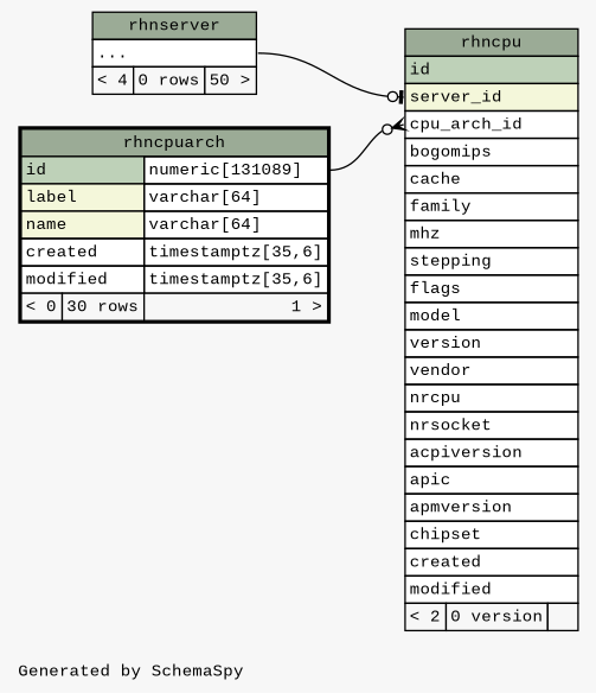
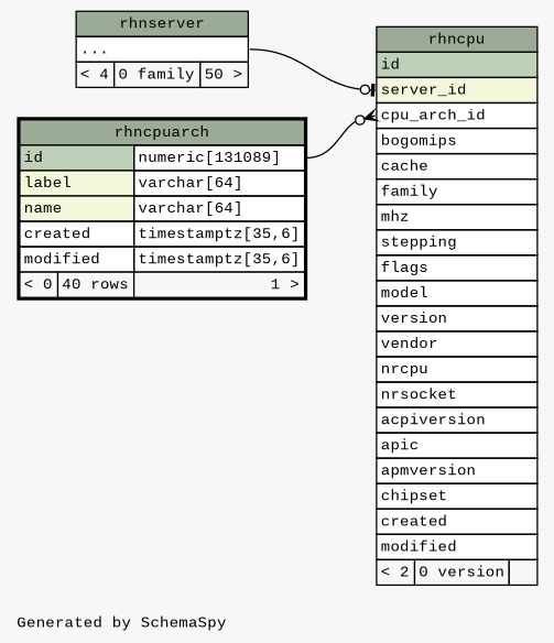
  digraph {
    bgcolor="#f7f7f7"
    fontname="Liberation Mono"
    fontsize=11
    label="\nGenerated by SchemaSpy"
    labeljust=l
    nodesep=0.18
    rankdir=RL
    ranksep=0.46
    node [fontname="Liberation Mono" fontsize=11 shape=plaintext]
    edge [arrowhead=none arrowsize=0.8 dir=back fontname="Liberation Mono"]
    n1 [label=<     <TABLE BORDER="0" CELLBORDER="1" CELLSPACING="0" BGCOLOR="#ffffff">       <TR><TD COLSPAN="3" BGCOLOR="#9bab96" ALIGN="CENTER">rhncpu</TD></TR>       <TR><TD PORT="id" COLSPAN="3" BGCOLOR="#bed1b8" ALIGN="LEFT">id</TD></TR>       <TR><TD PORT="server_id" COLSPAN="3" BGCOLOR="#f4f7da" ALIGN="LEFT">server_id</TD></TR>       <TR><TD PORT="cpu_arch_id" COLSPAN="3" ALIGN="LEFT">cpu_arch_id</TD></TR>       <TR><TD PORT="bogomips" COLSPAN="3" ALIGN="LEFT">bogomips</TD></TR>       <TR><TD PORT="cache" COLSPAN="3" ALIGN="LEFT">cache</TD></TR>       <TR><TD PORT="family" COLSPAN="3" ALIGN="LEFT">family</TD></TR>       <TR><TD PORT="mhz" COLSPAN="3" ALIGN="LEFT">mhz</TD></TR>       <TR><TD PORT="stepping" COLSPAN="3" ALIGN="LEFT">stepping</TD></TR>       <TR><TD PORT="flags" COLSPAN="3" ALIGN="LEFT">flags</TD></TR>       <TR><TD PORT="model" COLSPAN="3" ALIGN="LEFT">model</TD></TR>       <TR><TD PORT="version" COLSPAN="3" ALIGN="LEFT">version</TD></TR>       <TR><TD PORT="vendor" COLSPAN="3" ALIGN="LEFT">vendor</TD></TR>       <TR><TD PORT="nrcpu" COLSPAN="3" ALIGN="LEFT">nrcpu</TD></TR>       <TR><TD PORT="nrsocket" COLSPAN="3" ALIGN="LEFT">nrsocket</TD></TR>       <TR><TD PORT="acpiversion" COLSPAN="3" ALIGN="LEFT">acpiversion</TD></TR>       <TR><TD PORT="apic" COLSPAN="3" ALIGN="LEFT">apic</TD></TR>       <TR><TD PORT="apmversion" COLSPAN="3" ALIGN="LEFT">apmversion</TD></TR>       <TR><TD PORT="chipset" COLSPAN="3" ALIGN="LEFT">chipset</TD></TR>       <TR><TD PORT="created" COLSPAN="3" ALIGN="LEFT">created</TD></TR>       <TR><TD PORT="modified" COLSPAN="3" ALIGN="LEFT">modified</TD></TR>       <TR><TD ALIGN="LEFT" BGCOLOR="#f7f7f7">&lt; 2</TD><TD ALIGN="RIGHT" BGCOLOR="#f7f7f7">0 version</TD><TD ALIGN="RIGHT" BGCOLOR="#f7f7f7">  </TD></TR>     </TABLE>>]
-   n2 [label=<     <TABLE BORDER="2" CELLBORDER="1" CELLSPACING="0" BGCOLOR="#ffffff">       <TR><TD COLSPAN="3" BGCOLOR="#9bab96" ALIGN="CENTER">rhncpuarch</TD></TR>       <TR><TD PORT="id" COLSPAN="2" BGCOLOR="#bed1b8" ALIGN="LEFT">id</TD><TD PORT="id.type" ALIGN="LEFT">numeric[131089]</TD></TR>       <TR><TD PORT="label" COLSPAN="2" BGCOLOR="#f4f7da" ALIGN="LEFT">label</TD><TD PORT="label.type" ALIGN="LEFT">varchar[64]</TD></TR>       <TR><TD PORT="name" COLSPAN="2" BGCOLOR="#f4f7da" ALIGN="LEFT">name</TD><TD PORT="name.type" ALIGN="LEFT">varchar[64]</TD></TR>       <TR><TD PORT="created" COLSPAN="2" ALIGN="LEFT">created</TD><TD PORT="created.type" ALIGN="LEFT">timestamptz[35,6]</TD></TR>       <TR><TD PORT="modified" COLSPAN="2" ALIGN="LEFT">modified</TD><TD PORT="modified.type" ALIGN="LEFT">timestamptz[35,6]</TD></TR>       <TR><TD ALIGN="LEFT" BGCOLOR="#f7f7f7">&lt; 0</TD><TD ALIGN="RIGHT" BGCOLOR="#f7f7f7">30 rows</TD><TD ALIGN="RIGHT" BGCOLOR="#f7f7f7">1 &gt;</TD></TR>     </TABLE>>]
-   n3 [label=<     <TABLE BORDER="0" CELLBORDER="1" CELLSPACING="0" BGCOLOR="#ffffff">       <TR><TD COLSPAN="3" BGCOLOR="#9bab96" ALIGN="CENTER">rhnserver</TD></TR>       <TR><TD PORT="elipses" COLSPAN="3" ALIGN="LEFT">...</TD></TR>       <TR><TD ALIGN="LEFT" BGCOLOR="#f7f7f7">&lt; 4</TD><TD ALIGN="RIGHT" BGCOLOR="#f7f7f7">0 rows</TD><TD ALIGN="RIGHT" BGCOLOR="#f7f7f7">50 &gt;</TD></TR>     </TABLE>>]
+   n2 [label=<     <TABLE BORDER="2" CELLBORDER="1" CELLSPACING="0" BGCOLOR="#ffffff">       <TR><TD COLSPAN="3" BGCOLOR="#9bab96" ALIGN="CENTER">rhncpuarch</TD></TR>       <TR><TD PORT="id" COLSPAN="2" BGCOLOR="#bed1b8" ALIGN="LEFT">id</TD><TD PORT="id.type" ALIGN="LEFT">numeric[131089]</TD></TR>       <TR><TD PORT="label" COLSPAN="2" BGCOLOR="#f4f7da" ALIGN="LEFT">label</TD><TD PORT="label.type" ALIGN="LEFT">varchar[64]</TD></TR>       <TR><TD PORT="name" COLSPAN="2" BGCOLOR="#f4f7da" ALIGN="LEFT">name</TD><TD PORT="name.type" ALIGN="LEFT">varchar[64]</TD></TR>       <TR><TD PORT="created" COLSPAN="2" ALIGN="LEFT">created</TD><TD PORT="created.type" ALIGN="LEFT">timestamptz[35,6]</TD></TR>       <TR><TD PORT="modified" COLSPAN="2" ALIGN="LEFT">modified</TD><TD PORT="modified.type" ALIGN="LEFT">timestamptz[35,6]</TD></TR>       <TR><TD ALIGN="LEFT" BGCOLOR="#f7f7f7">&lt; 0</TD><TD ALIGN="RIGHT" BGCOLOR="#f7f7f7">40 rows</TD><TD ALIGN="RIGHT" BGCOLOR="#f7f7f7">1 &gt;</TD></TR>     </TABLE>>]
+   n3 [label=<     <TABLE BORDER="0" CELLBORDER="1" CELLSPACING="0" BGCOLOR="#ffffff">       <TR><TD COLSPAN="3" BGCOLOR="#9bab96" ALIGN="CENTER">rhnserver</TD></TR>       <TR><TD PORT="elipses" COLSPAN="3" ALIGN="LEFT">...</TD></TR>       <TR><TD ALIGN="LEFT" BGCOLOR="#f7f7f7">&lt; 4</TD><TD ALIGN="RIGHT" BGCOLOR="#f7f7f7">0 family</TD><TD ALIGN="RIGHT" BGCOLOR="#f7f7f7">50 &gt;</TD></TR>     </TABLE>>]
    n1 -> n2 [arrowtail=crowodot headport="id.type:e" tailport="cpu_arch_id:w"]
    n1 -> n3 [arrowtail=teeodot headport="elipses:e" tailport="server_id:w"]
  }
